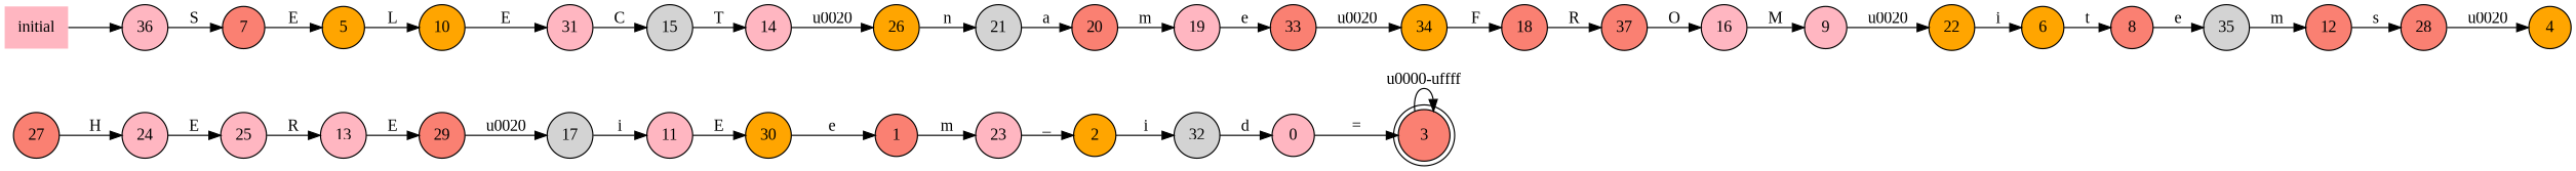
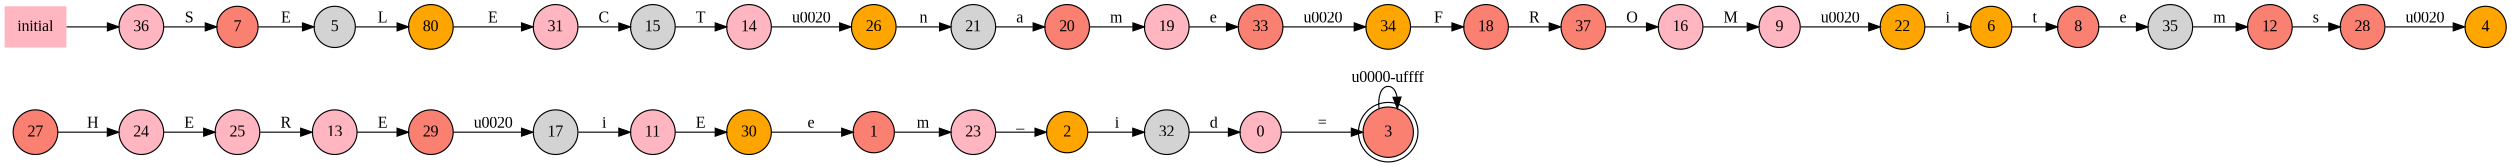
  digraph {
    fontname="Liberation Serif"
    rankdir=LR
    node [fillcolor=lightpink fontname="Liberation Serif" shape=circle style=filled]
    edge [fontname="Liberation Serif"]
    3 [fillcolor=salmon shape=doublecircle]
    0
    1 [fillcolor=salmon]
    23
    2 [fillcolor=orange]
    32 [fillcolor=lightgrey]
    4 [fillcolor=orange]
    27 [fillcolor=salmon]
    24
    25
-   5 [fillcolor=orange]
-   10 [fillcolor=orange]
+   5 [fillcolor=lightgrey]
+   10 [fillcolor=orange label=80]
    31
    15 [fillcolor=lightgrey]
    6 [fillcolor=orange]
    8 [fillcolor=salmon]
    35 [fillcolor=lightgrey]
    12 [fillcolor=salmon]
    7 [fillcolor=salmon]
    28 [fillcolor=salmon]
    22 [fillcolor=orange]
    9
    14
    30 [fillcolor=orange]
    11
    29 [fillcolor=salmon]
    13
    17 [fillcolor=lightgrey]
    26 [fillcolor=orange]
    21 [fillcolor=lightgrey]
    20 [fillcolor=salmon]
    16
    18 [fillcolor=salmon]
    37 [fillcolor=salmon]
    33 [fillcolor=salmon]
    19
    34 [fillcolor=orange]
    36
    initial [shape=plaintext]
    3 -> 3 [label="\u0000-\uffff"]
    0 -> 3 [label="="]
    1 -> 23 [label=m]
    23 -> 2 [label=_]
    2 -> 32 [label=i]
    32 -> 0 [label=d]
    27 -> 24 [label=H]
    24 -> 25 [label=E]
    25 -> 13 [label=R]
    5 -> 10 [label=L]
    10 -> 31 [label=E]
    31 -> 15 [label=C]
    15 -> 14 [label=T]
    6 -> 8 [label=t]
    8 -> 35 [label=e]
    35 -> 12 [label=m]
    12 -> 28 [label=s]
    7 -> 5 [label=E]
    28 -> 4 [label="\u0020"]
    22 -> 6 [label=i]
    9 -> 22 [label="\u0020"]
    14 -> 26 [label="\u0020"]
    30 -> 1 [label=e]
    11 -> 30 [label=E]
    29 -> 17 [label="\u0020"]
    13 -> 29 [label=E]
    17 -> 11 [label=i]
    26 -> 21 [label=n]
    21 -> 20 [label=a]
    20 -> 19 [label=m]
    16 -> 9 [label=M]
    18 -> 37 [label=R]
    37 -> 16 [label=O]
    33 -> 34 [label="\u0020"]
    19 -> 33 [label=e]
    34 -> 18 [label=F]
    36 -> 7 [label=S]
    initial -> 36
  }
